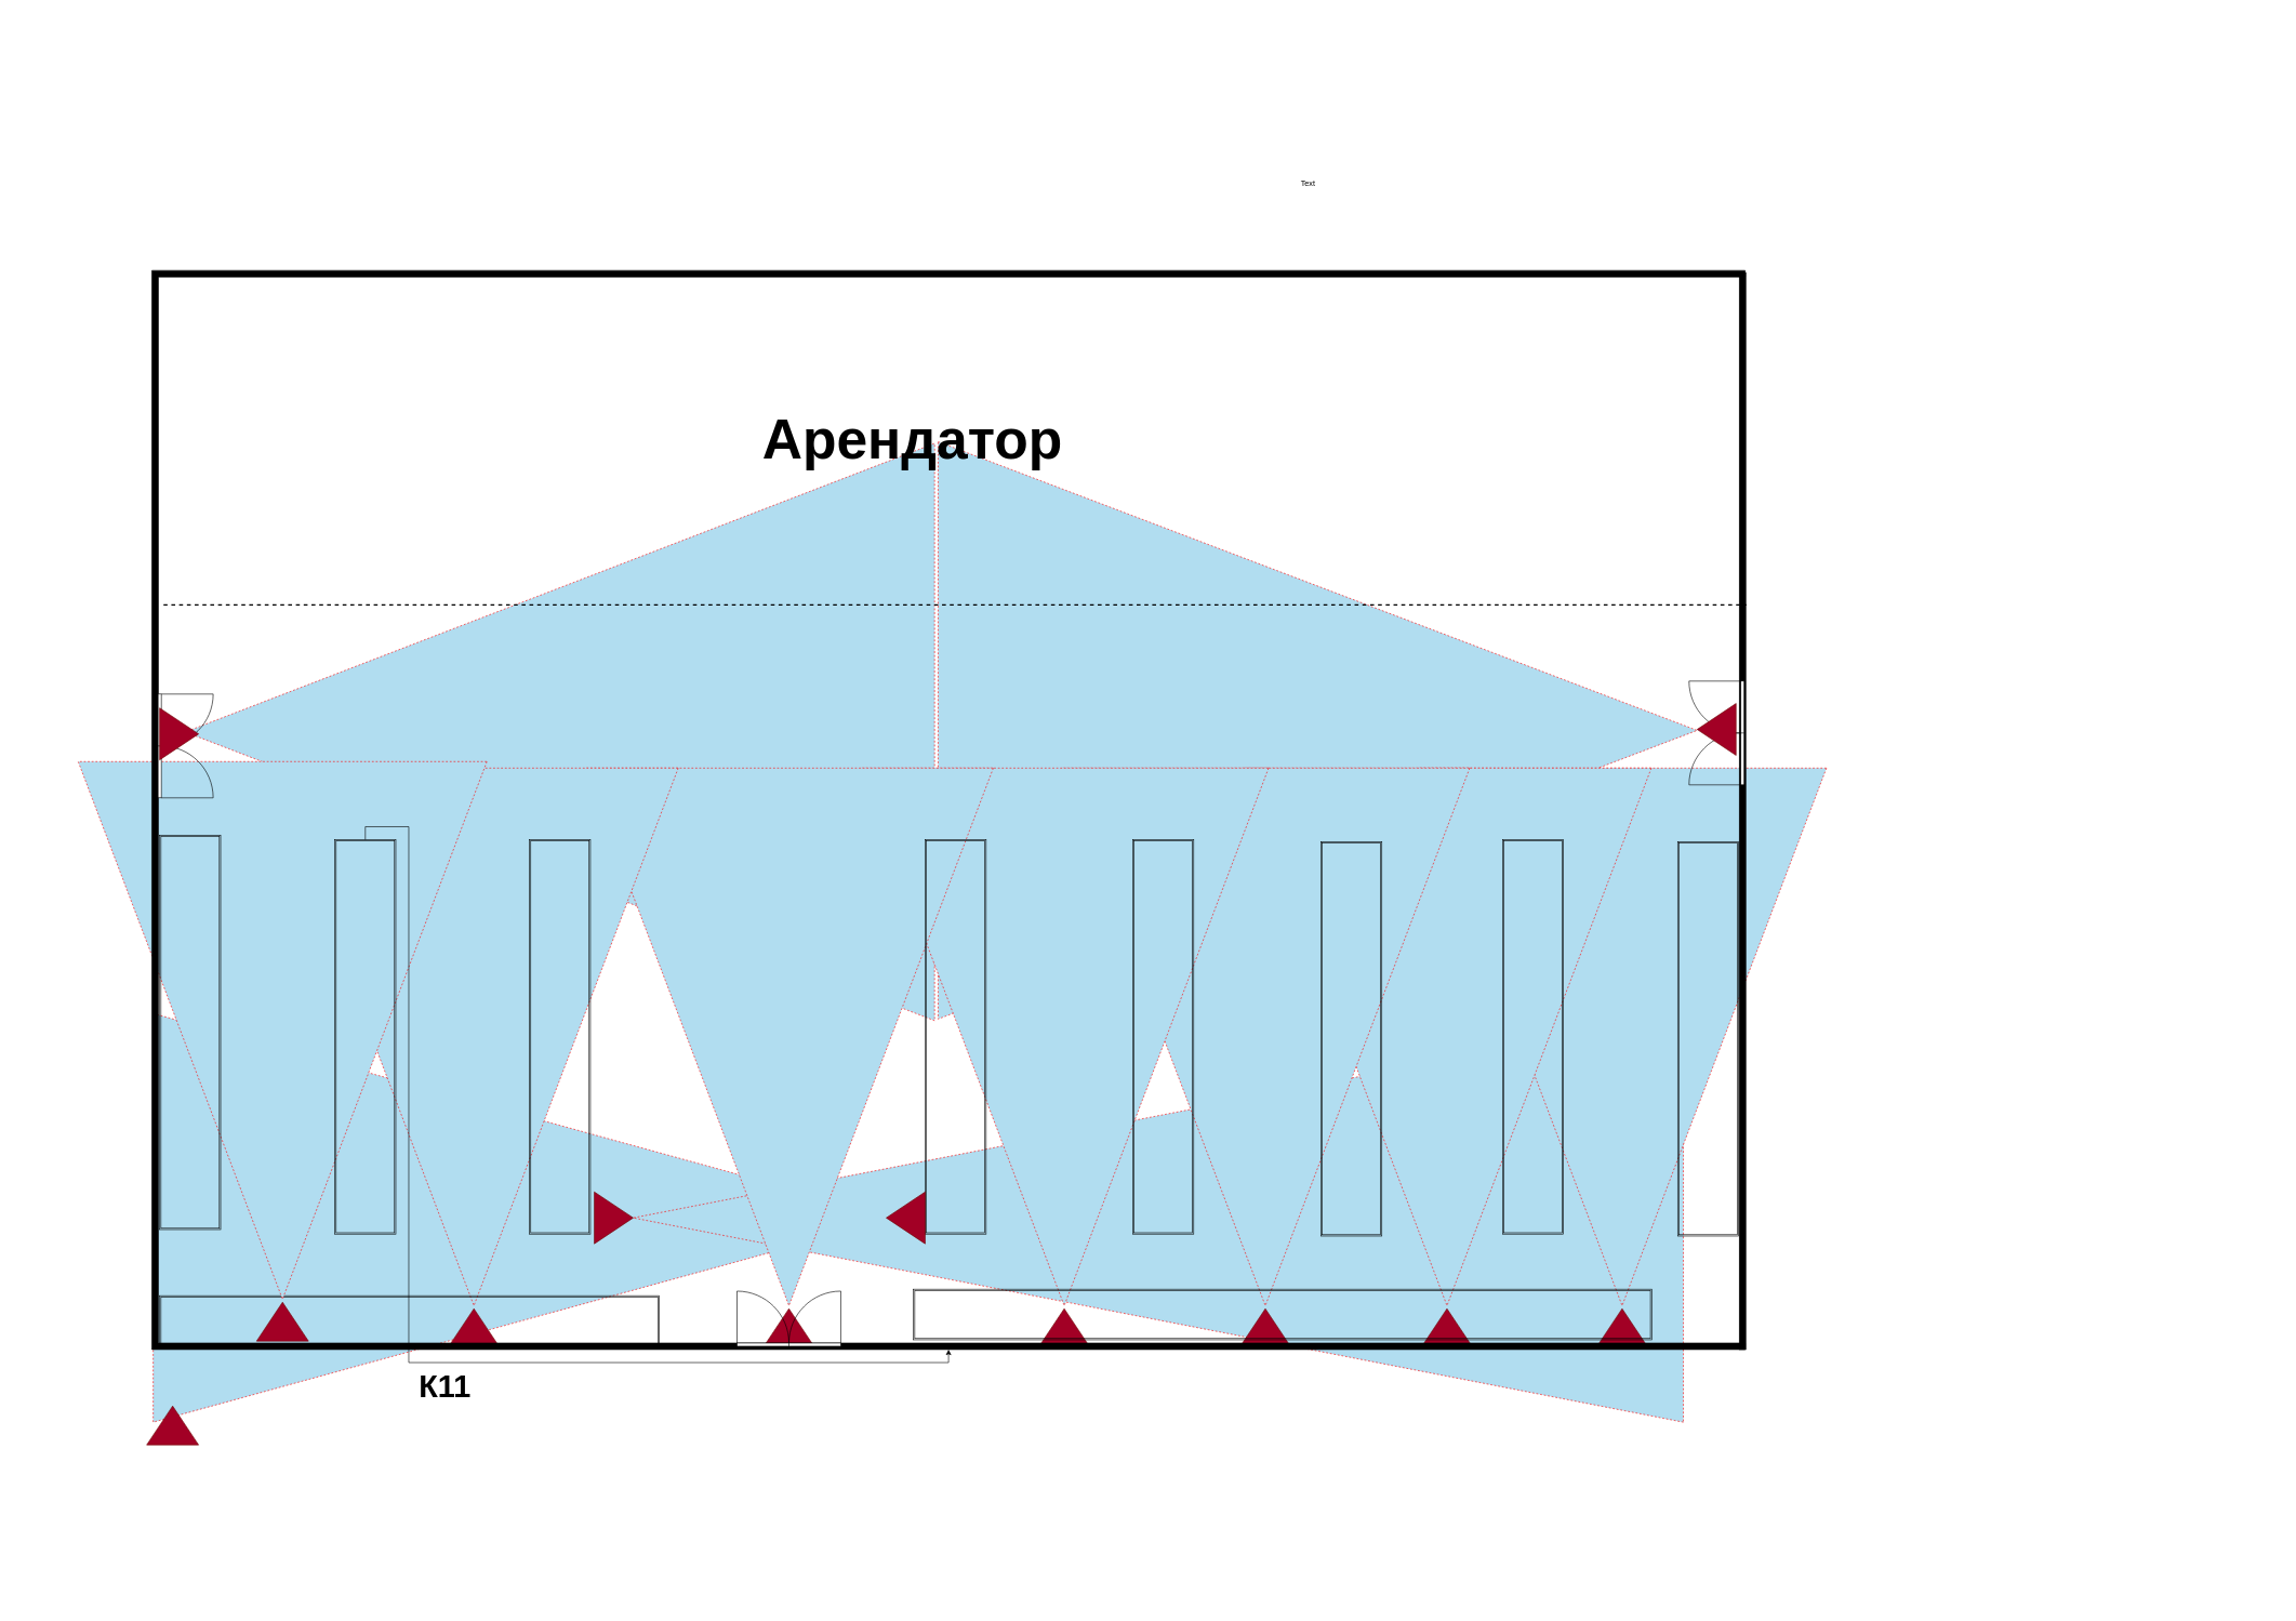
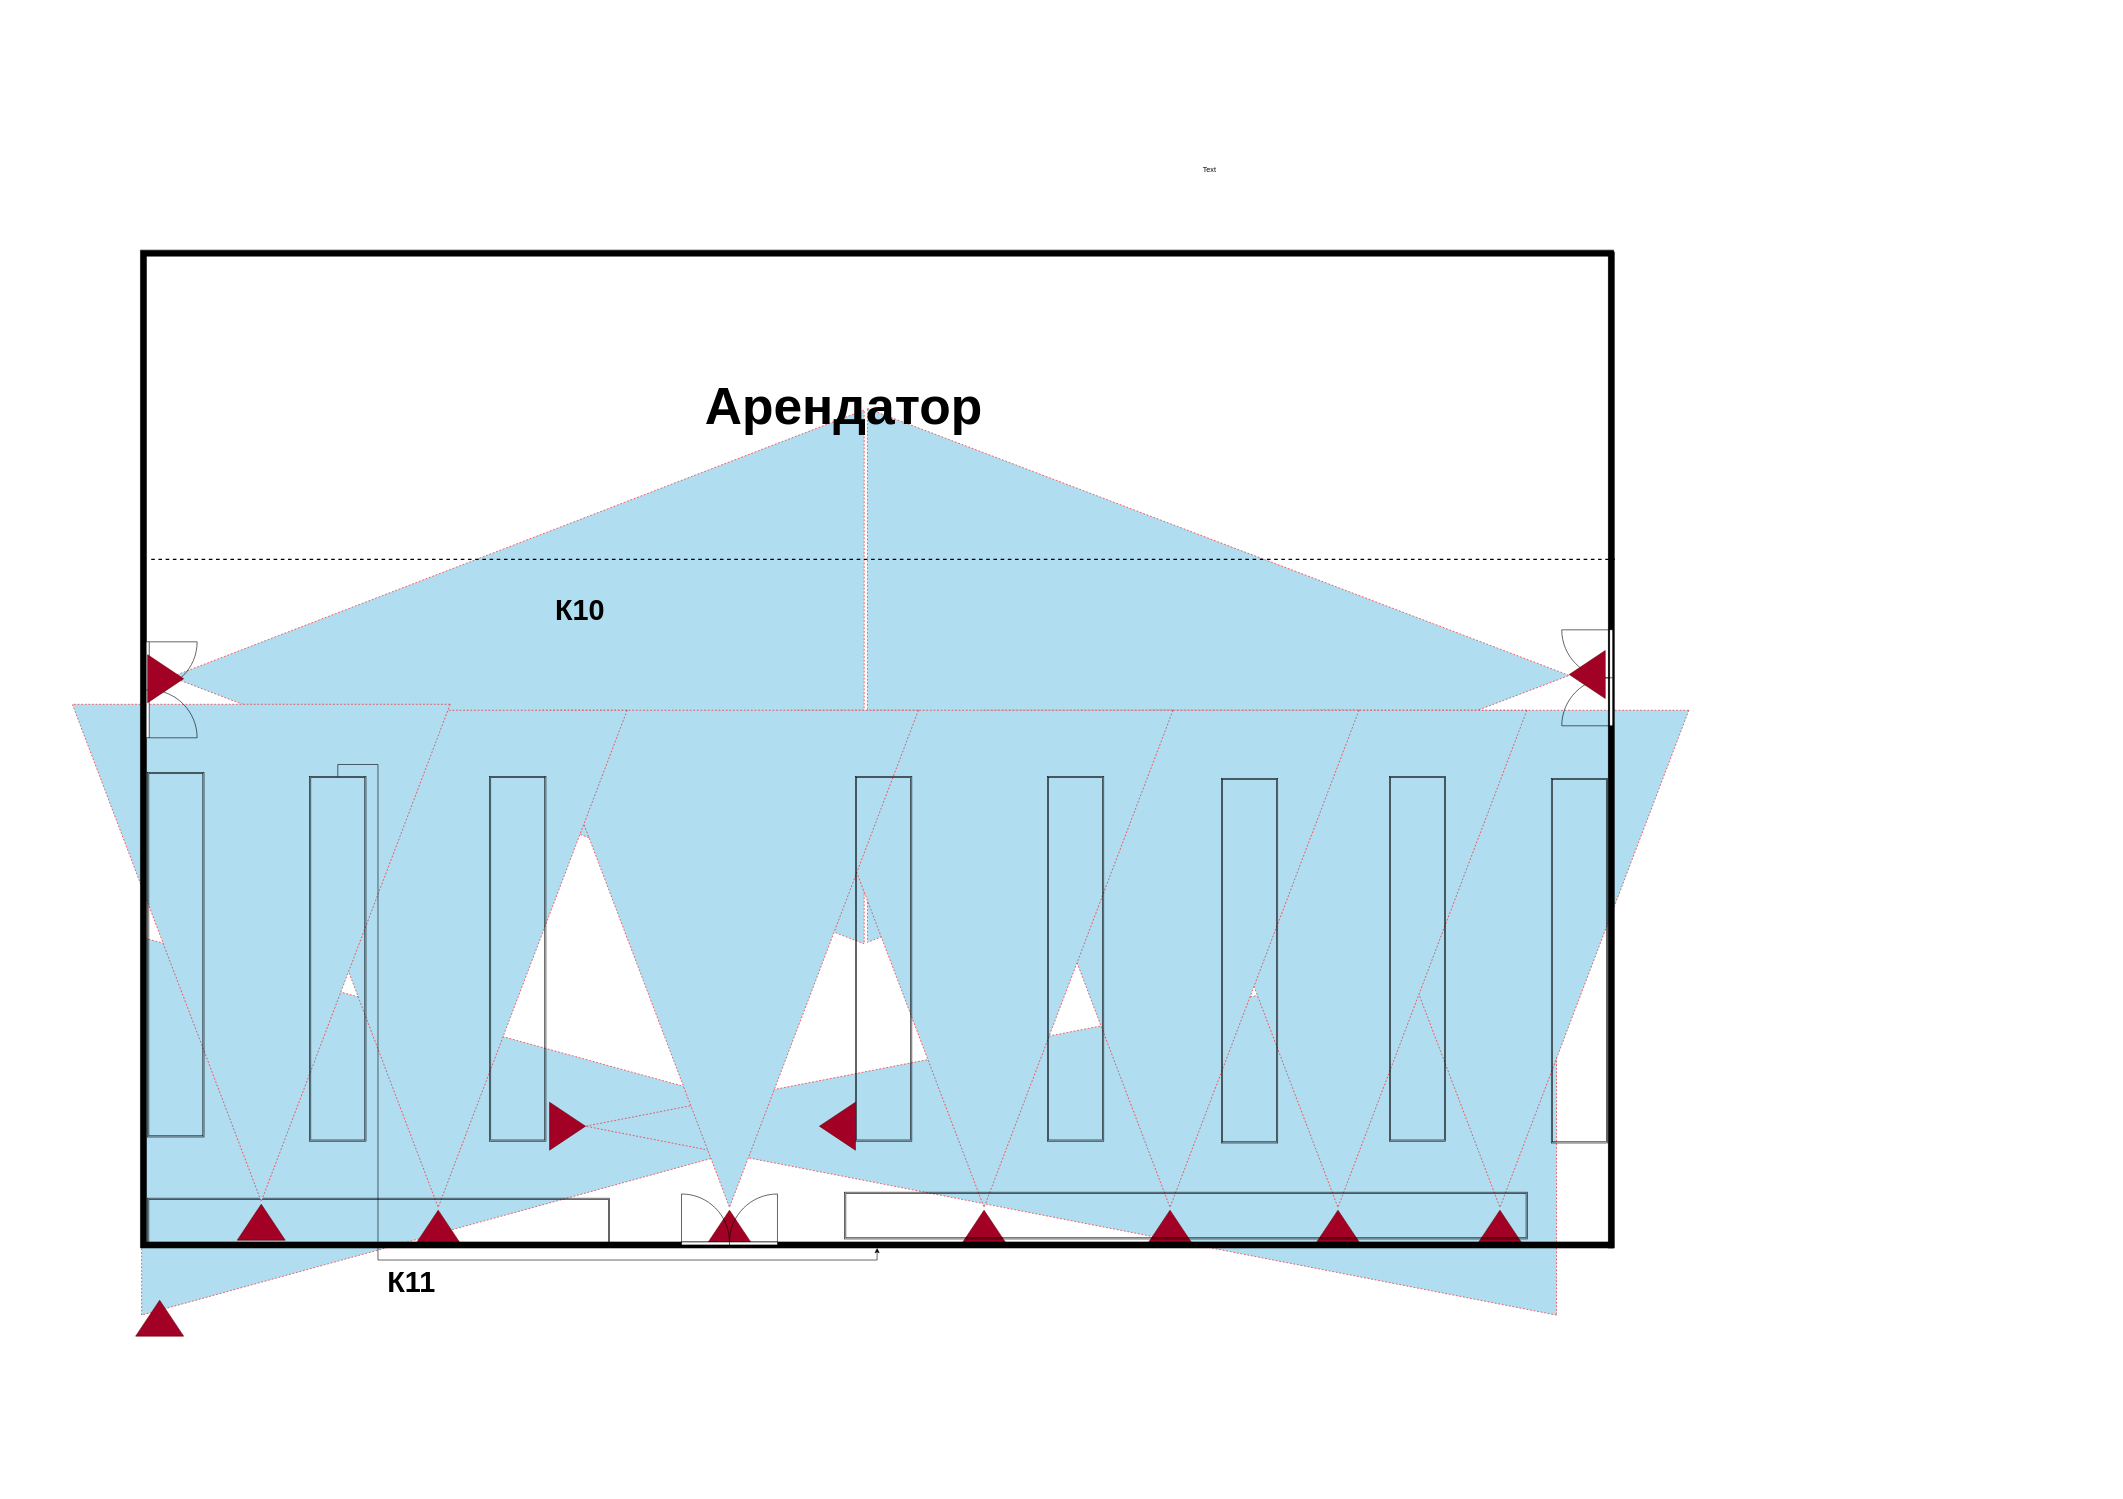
  <mxCell id="0" />
  <mxCell id="1" parent="0" />
  <mxCell id="2" value="" style="triangle;whiteSpace=wrap;html=1;strokeColor=#FF0000;strokeWidth=1;fillColor=#b1ddf0;rotation=0;dashed=1;labelBackgroundColor=none;rounded=0;comic=0;shadow=0;backgroundOutline=0;treeMoving=0;noLabel=0;connectable=1;allowArrows=1;recursiveResize=1;expand=1;labelBorderColor=#000000;" vertex="1" parent="1"><mxGeometry x="235" y="1562" width="1145.39" height="630" as="geometry" /></mxCell>
  <mxCell id="3" value="" style="triangle;whiteSpace=wrap;html=1;strokeColor=#FF0000;strokeWidth=1;fillColor=#b1ddf0;rotation=-180;dashed=1;labelBackgroundColor=none;rounded=0;comic=0;shadow=0;backgroundOutline=0;treeMoving=0;noLabel=0;connectable=1;allowArrows=1;recursiveResize=1;expand=1;labelBorderColor=#000000;" vertex="1" parent="1"><mxGeometry x="975" y="1562" width="1618.79" height="630" as="geometry" /></mxCell>
  <mxCell id="4" value="" style="triangle;whiteSpace=wrap;html=1;strokeColor=#FF0000;strokeWidth=1;fillColor=#b1ddf0;rotation=-180;dashed=1;" vertex="1" parent="1"><mxGeometry x="284.44" y="683" width="1155.12" height="890" as="geometry" /></mxCell>
  <mxCell id="5" value="" style="triangle;whiteSpace=wrap;html=1;strokeColor=#FF0000;strokeWidth=1;fillColor=#b1ddf0;rotation=0;dashed=1;" vertex="1" parent="1"><mxGeometry x="1445" y="680.5" width="1170.12" height="890" as="geometry" /></mxCell>
  <mxCell id="6" value="" style="triangle;whiteSpace=wrap;html=1;strokeColor=#FF0000;strokeWidth=1;fillColor=#b1ddf0;rotation=90;dashed=1;labelBackgroundColor=none;rounded=0;comic=0;shadow=0;backgroundOutline=0;treeMoving=0;noLabel=0;connectable=1;allowArrows=1;recursiveResize=1;expand=1;labelBorderColor=#000000;" vertex="1" parent="1"><mxGeometry x="2085" y="1283" width="828.79" height="630" as="geometry" /></mxCell>
  <mxCell id="7" value="" style="triangle;whiteSpace=wrap;html=1;strokeColor=#6F0000;strokeWidth=1;fillColor=#a20025;fontColor=#ffffff;rotation=-90;" vertex="1" parent="1"><mxGeometry x="2469.4" y="2007" width="60" height="80" as="geometry" /></mxCell>
  <mxCell id="8" value="" style="triangle;whiteSpace=wrap;html=1;strokeColor=#FF0000;strokeWidth=1;fillColor=#b1ddf0;rotation=90;dashed=1;labelBackgroundColor=none;rounded=0;comic=0;shadow=0;backgroundOutline=0;treeMoving=0;noLabel=0;connectable=1;allowArrows=1;recursiveResize=1;expand=1;labelBorderColor=#000000;" vertex="1" parent="1"><mxGeometry x="1815" y="1283" width="828.79" height="630" as="geometry" /></mxCell>
  <mxCell id="9" value="" style="triangle;whiteSpace=wrap;html=1;strokeColor=#6F0000;strokeWidth=1;fillColor=#a20025;fontColor=#ffffff;rotation=-90;" vertex="1" parent="1"><mxGeometry x="2199.4" y="2007" width="60" height="80" as="geometry" /></mxCell>
  <mxCell id="10" value="" style="triangle;whiteSpace=wrap;html=1;strokeColor=#FF0000;strokeWidth=1;fillColor=#b1ddf0;rotation=90;dashed=1;labelBackgroundColor=none;rounded=0;comic=0;shadow=0;backgroundOutline=0;treeMoving=0;noLabel=0;connectable=1;allowArrows=1;recursiveResize=1;expand=1;labelBorderColor=#000000;" vertex="1" parent="1"><mxGeometry x="1535" y="1283" width="828.79" height="630" as="geometry" /></mxCell>
  <mxCell id="11" value="" style="triangle;whiteSpace=wrap;html=1;strokeColor=#6F0000;strokeWidth=1;fillColor=#a20025;fontColor=#ffffff;rotation=-90;" vertex="1" parent="1"><mxGeometry x="1919.4" y="2007" width="60" height="80" as="geometry" /></mxCell>
  <mxCell id="12" value="" style="triangle;whiteSpace=wrap;html=1;strokeColor=#FF0000;strokeWidth=1;fillColor=#b1ddf0;rotation=90;dashed=1;labelBackgroundColor=none;rounded=0;comic=0;shadow=0;backgroundOutline=0;treeMoving=0;noLabel=0;connectable=1;allowArrows=1;recursiveResize=1;expand=1;labelBorderColor=#000000;" vertex="1" parent="1"><mxGeometry x="1225" y="1283" width="828.79" height="630" as="geometry" /></mxCell>
  <mxCell id="13" value="" style="triangle;whiteSpace=wrap;html=1;strokeColor=#6F0000;strokeWidth=1;fillColor=#a20025;fontColor=#ffffff;rotation=-90;" vertex="1" parent="1"><mxGeometry x="1609.4" y="2007" width="60" height="80" as="geometry" /></mxCell>
  <mxCell id="14" value="" style="triangle;whiteSpace=wrap;html=1;strokeColor=#FF0000;strokeWidth=1;fillColor=#b1ddf0;rotation=90;dashed=1;labelBackgroundColor=none;rounded=0;comic=0;shadow=0;backgroundOutline=0;treeMoving=0;noLabel=0;connectable=1;allowArrows=1;recursiveResize=1;expand=1;labelBorderColor=#000000;" vertex="1" parent="1"><mxGeometry x="800.61" y="1283" width="828.79" height="630" as="geometry" /></mxCell>
  <mxCell id="15" value="" style="triangle;whiteSpace=wrap;html=1;strokeColor=#6F0000;strokeWidth=1;fillColor=#a20025;fontColor=#ffffff;rotation=-90;" vertex="1" parent="1"><mxGeometry x="1185.01" y="2007" width="60" height="80" as="geometry" /></mxCell>
  <mxCell id="16" value="" style="triangle;whiteSpace=wrap;html=1;strokeColor=#FF0000;strokeWidth=1;fillColor=#b1ddf0;rotation=90;dashed=1;labelBackgroundColor=none;rounded=0;comic=0;shadow=0;backgroundOutline=0;treeMoving=0;noLabel=0;connectable=1;allowArrows=1;recursiveResize=1;expand=1;labelBorderColor=#000000;" vertex="1" parent="1"><mxGeometry x="315" y="1283" width="828.79" height="630" as="geometry" /></mxCell>
  <mxCell id="17" value="" style="triangle;whiteSpace=wrap;html=1;strokeColor=#6F0000;strokeWidth=1;fillColor=#a20025;fontColor=#ffffff;rotation=-90;" vertex="1" parent="1"><mxGeometry x="699.4" y="2007" width="60" height="80" as="geometry" /></mxCell>
  <mxCell id="18" value="" style="shape=ext;double=1;rounded=0;whiteSpace=wrap;html=1;strokeColor=#000000;strokeWidth=1;fillColor=none;gradientColor=none;" vertex="1" parent="1"><mxGeometry x="245" y="1997" width="770" height="78" as="geometry" /></mxCell>
  <mxCell id="19" value="" style="triangle;whiteSpace=wrap;html=1;strokeColor=#FF0000;strokeWidth=1;fillColor=#b1ddf0;rotation=90;dashed=1;labelBackgroundColor=none;rounded=0;comic=0;shadow=0;backgroundOutline=0;treeMoving=0;noLabel=0;connectable=1;allowArrows=1;recursiveResize=1;expand=1;labelBorderColor=#000000;" vertex="1" parent="1"><mxGeometry x="20" y="1273" width="828.79" height="630" as="geometry" /></mxCell>
  <mxCell id="20" value="" style="verticalLabelPosition=bottom;html=1;verticalAlign=top;align=center;strokeWidth=1;shape=mxgraph.floorplan.wallU;fillColor=#000000;rounded=0;shadow=0;comic=0;fontFamily=Verdana;fontSize=12;rotation=-90;" parent="1" vertex="1"><mxGeometry x="629.25" y="20.25" width="1663.5" height="2456" as="geometry" /></mxCell>
  <mxCell id="21" value="" style="verticalLabelPosition=bottom;html=1;verticalAlign=top;align=center;shape=mxgraph.floorplan.wall;fillColor=#000000;rotation=90;" vertex="1" parent="1"><mxGeometry x="1854.87" y="1244.88" width="1660.25" height="10" as="geometry" /></mxCell>
  <mxCell id="22" value="" style="verticalLabelPosition=bottom;html=1;verticalAlign=top;align=center;shape=mxgraph.floorplan.doorDouble;aspect=fixed;rotation=-90;" vertex="1" parent="1"><mxGeometry x="205" y="1107" width="160" height="85" as="geometry" /></mxCell>
  <mxCell id="23" value="" style="verticalLabelPosition=bottom;html=1;verticalAlign=top;align=center;shape=mxgraph.floorplan.doorDouble;aspect=fixed;rotation=90;" vertex="1" parent="1"><mxGeometry x="2565" y="1087" width="160" height="85" as="geometry" /></mxCell>
  <mxCell id="24" value="" style="triangle;whiteSpace=wrap;html=1;strokeColor=#6F0000;strokeWidth=1;fillColor=#a20025;fontColor=#ffffff;rotation=0;" vertex="1" parent="1"><mxGeometry x="245" y="1091" width="60" height="80" as="geometry" /></mxCell>
  <mxCell id="25" value="" style="triangle;whiteSpace=wrap;html=1;strokeColor=#6F0000;strokeWidth=1;fillColor=#a20025;fontColor=#ffffff;rotation=-90;" vertex="1" parent="1"><mxGeometry x="404.4" y="1997" width="60" height="80" as="geometry" /></mxCell>
  <mxCell id="26" value="" style="triangle;whiteSpace=wrap;html=1;strokeColor=#6F0000;strokeWidth=1;fillColor=#a20025;fontColor=#ffffff;rotation=-90;" vertex="1" parent="1"><mxGeometry x="235" y="2157" width="60" height="80" as="geometry" /></mxCell>
  <mxCell id="27" value="&lt;b style=&quot;font-size: 48px&quot;&gt;К11&lt;/b&gt;" style="text;html=1;strokeColor=none;fillColor=none;align=center;verticalAlign=middle;whiteSpace=wrap;rounded=0;shadow=0;dashed=1;comic=0;" vertex="1" parent="1"><mxGeometry x="575" y="2097" width="220" height="80" as="geometry" /></mxCell>
  <mxCell id="28" value="" style="shape=ext;double=1;rounded=0;whiteSpace=wrap;html=1;strokeColor=#000000;strokeWidth=1;fillColor=none;gradientColor=none;" vertex="1" parent="1"><mxGeometry x="245" y="1287" width="94" height="608" as="geometry" /></mxCell>
  <mxCell id="29" value="" style="line;strokeWidth=2;html=1;rounded=0;shadow=0;dashed=1;comic=0;fillColor=none;" vertex="1" parent="1"><mxGeometry x="251" y="927" width="2440" height="10" as="geometry" /></mxCell>
  <mxCell id="30" value="&lt;font style=&quot;font-size: 86px&quot;&gt;Арендатор&lt;/font&gt;" style="text;strokeColor=none;fillColor=none;html=1;fontSize=24;fontStyle=1;verticalAlign=middle;align=center;rounded=0;shadow=0;dashed=1;comic=0;" vertex="1" parent="1"><mxGeometry x="1265" y="657" width="280" height="40" as="geometry" /></mxCell>
+ <mxCell id="31" value="&lt;b style=&quot;font-size: 48px&quot;&gt;К10&lt;/b&gt;" style="text;html=1;strokeColor=none;fillColor=none;align=center;verticalAlign=middle;whiteSpace=wrap;rounded=0;shadow=0;dashed=1;comic=0;" vertex="1" parent="1"><mxGeometry x="856" y="977" width="220" height="80" as="geometry" /></mxCell>
  <mxCell id="32" value="Text" style="text;html=1;align=center;verticalAlign=middle;resizable=0;points=[];autosize=1;" vertex="1" parent="1"><mxGeometry x="1995" y="272" width="40" height="20" as="geometry" /></mxCell>
  <mxCell id="33" value="" style="edgeStyle=orthogonalEdgeStyle;rounded=0;orthogonalLoop=1;jettySize=auto;html=1;" edge="1" parent="1" source="34" target="20"><mxGeometry relative="1" as="geometry" /></mxCell>
  <mxCell id="34" value="" style="shape=ext;double=1;rounded=0;whiteSpace=wrap;html=1;strokeColor=#000000;strokeWidth=1;fillColor=none;gradientColor=none;" vertex="1" parent="1"><mxGeometry x="515" y="1294" width="94" height="608" as="geometry" /></mxCell>
  <mxCell id="35" value="" style="shape=ext;double=1;rounded=0;whiteSpace=wrap;html=1;strokeColor=#000000;strokeWidth=1;fillColor=none;gradientColor=none;" vertex="1" parent="1"><mxGeometry x="815" y="1294" width="94" height="608" as="geometry" /></mxCell>
  <mxCell id="36" value="" style="shape=ext;double=1;rounded=0;whiteSpace=wrap;html=1;strokeColor=#000000;strokeWidth=1;fillColor=none;gradientColor=none;" vertex="1" parent="1"><mxGeometry x="1425" y="1294" width="94" height="608" as="geometry" /></mxCell>
  <mxCell id="37" value="" style="shape=ext;double=1;rounded=0;whiteSpace=wrap;html=1;strokeColor=#000000;strokeWidth=1;fillColor=none;gradientColor=none;" vertex="1" parent="1"><mxGeometry x="1745" y="1294" width="94" height="608" as="geometry" /></mxCell>
  <mxCell id="38" value="" style="shape=ext;double=1;rounded=0;whiteSpace=wrap;html=1;strokeColor=#000000;strokeWidth=1;fillColor=none;gradientColor=none;" vertex="1" parent="1"><mxGeometry x="2035" y="1297" width="94" height="608" as="geometry" /></mxCell>
  <mxCell id="39" value="" style="shape=ext;double=1;rounded=0;whiteSpace=wrap;html=1;strokeColor=#000000;strokeWidth=1;fillColor=none;gradientColor=none;" vertex="1" parent="1"><mxGeometry x="2315" y="1294" width="94" height="608" as="geometry" /></mxCell>
  <mxCell id="40" value="" style="shape=ext;double=1;rounded=0;whiteSpace=wrap;html=1;strokeColor=#000000;strokeWidth=1;fillColor=none;gradientColor=none;" vertex="1" parent="1"><mxGeometry x="2585" y="1297" width="94" height="608" as="geometry" /></mxCell>
  <mxCell id="41" value="" style="shape=ext;double=1;rounded=0;whiteSpace=wrap;html=1;strokeColor=#000000;strokeWidth=1;fillColor=none;gradientColor=none;" vertex="1" parent="1"><mxGeometry x="1407" y="1987" width="1138" height="78" as="geometry" /></mxCell>
  <mxCell id="42" value="" style="verticalLabelPosition=bottom;html=1;verticalAlign=top;align=center;shape=mxgraph.floorplan.doorDouble;aspect=fixed;rotation=-180;" vertex="1" parent="1"><mxGeometry x="1135" y="1990" width="160" height="85" as="geometry" /></mxCell>
  <mxCell id="43" value="" style="triangle;whiteSpace=wrap;html=1;strokeColor=#6F0000;strokeWidth=1;fillColor=#a20025;fontColor=#ffffff;rotation=-180;" vertex="1" parent="1"><mxGeometry x="2615" y="1084" width="60" height="80" as="geometry" /></mxCell>
  <mxCell id="44" value="" style="triangle;whiteSpace=wrap;html=1;strokeColor=#6F0000;strokeWidth=1;fillColor=#a20025;fontColor=#ffffff;rotation=0;" vertex="1" parent="1"><mxGeometry x="915" y="1837" width="60" height="80" as="geometry" /></mxCell>
  <mxCell id="45" value="" style="triangle;whiteSpace=wrap;html=1;strokeColor=#6F0000;strokeWidth=1;fillColor=#a20025;fontColor=#ffffff;rotation=-180;" vertex="1" parent="1"><mxGeometry x="1365" y="1837" width="60" height="80" as="geometry" /></mxCell>
